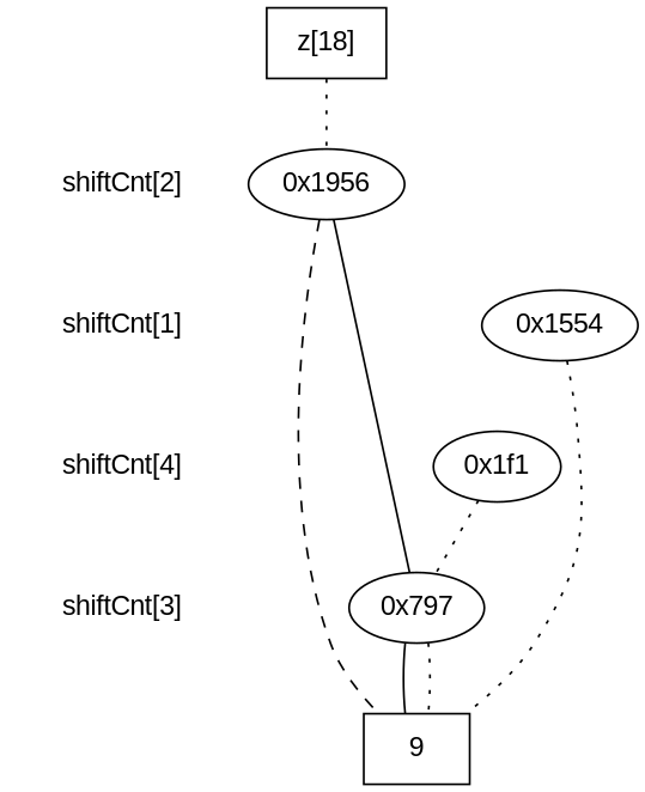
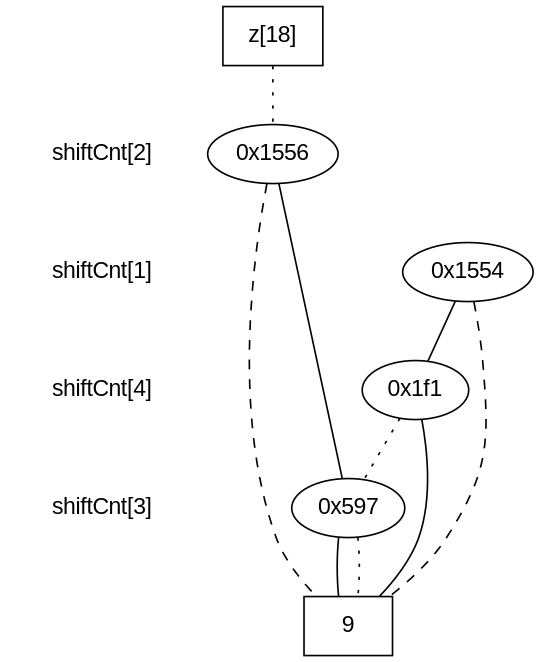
  digraph {
    fontname="Liberation Sans"
    node [fontname="Liberation Sans" shape=plaintext]
    edge [dir=none fontname="Liberation Sans"]
    "CONST NODES" [style=invis]
    " shiftCnt[2] "
    " shiftCnt[1] "
    " shiftCnt[4] "
    " shiftCnt[3] "
    "  z[18]  " [shape=box]
-   "0x1556" [label="0x1956" shape=""]
+   "0x1556" [shape=""]
    "0x1554" [shape=""]
    n9 [label="0x1f1" shape=""]
-   "0x597" [label="0x797" shape=""]
+   "0x597" [shape=""]
    n11 [label=9 shape=box]
    subgraph sub_1 {
      "CONST NODES"
      " shiftCnt[2] "
      " shiftCnt[1] "
      " shiftCnt[4] "
      " shiftCnt[3] "
    }
    subgraph sub_2 {
      rank=same
      "  z[18]  "
    }
    subgraph sub_3 {
      rank=same
      " shiftCnt[2] "
      "0x1556"
    }
    subgraph sub_4 {
      rank=same
      " shiftCnt[1] "
      "0x1554"
    }
    subgraph sub_5 {
      rank=same
      " shiftCnt[4] "
      n9
    }
    subgraph sub_6 {
      rank=same
      " shiftCnt[3] "
      "0x597"
    }
    subgraph sub_7 {
      rank=same
      "CONST NODES"
      subgraph sub_8 {
        rank=same
        n11
      }
    }
    " shiftCnt[2] " -> " shiftCnt[1] " [style=invis]
    " shiftCnt[1] " -> " shiftCnt[4] " [style=invis]
    " shiftCnt[4] " -> " shiftCnt[3] " [style=invis]
    " shiftCnt[3] " -> "CONST NODES" [style=invis]
    "  z[18]  " -> "0x1556" [style=dotted]
    "0x1556" -> "0x597"
    "0x1556" -> n11 [style=dashed]
-   "0x1554" -> n11 [style=dotted]
+   "0x1554" -> n9
+   "0x1554" -> n11 [style=dashed]
    n9 -> "0x597" [style=dotted]
+   n9 -> n11
    "0x597" -> n11
    "0x597" -> n11 [style=dotted]
  }
